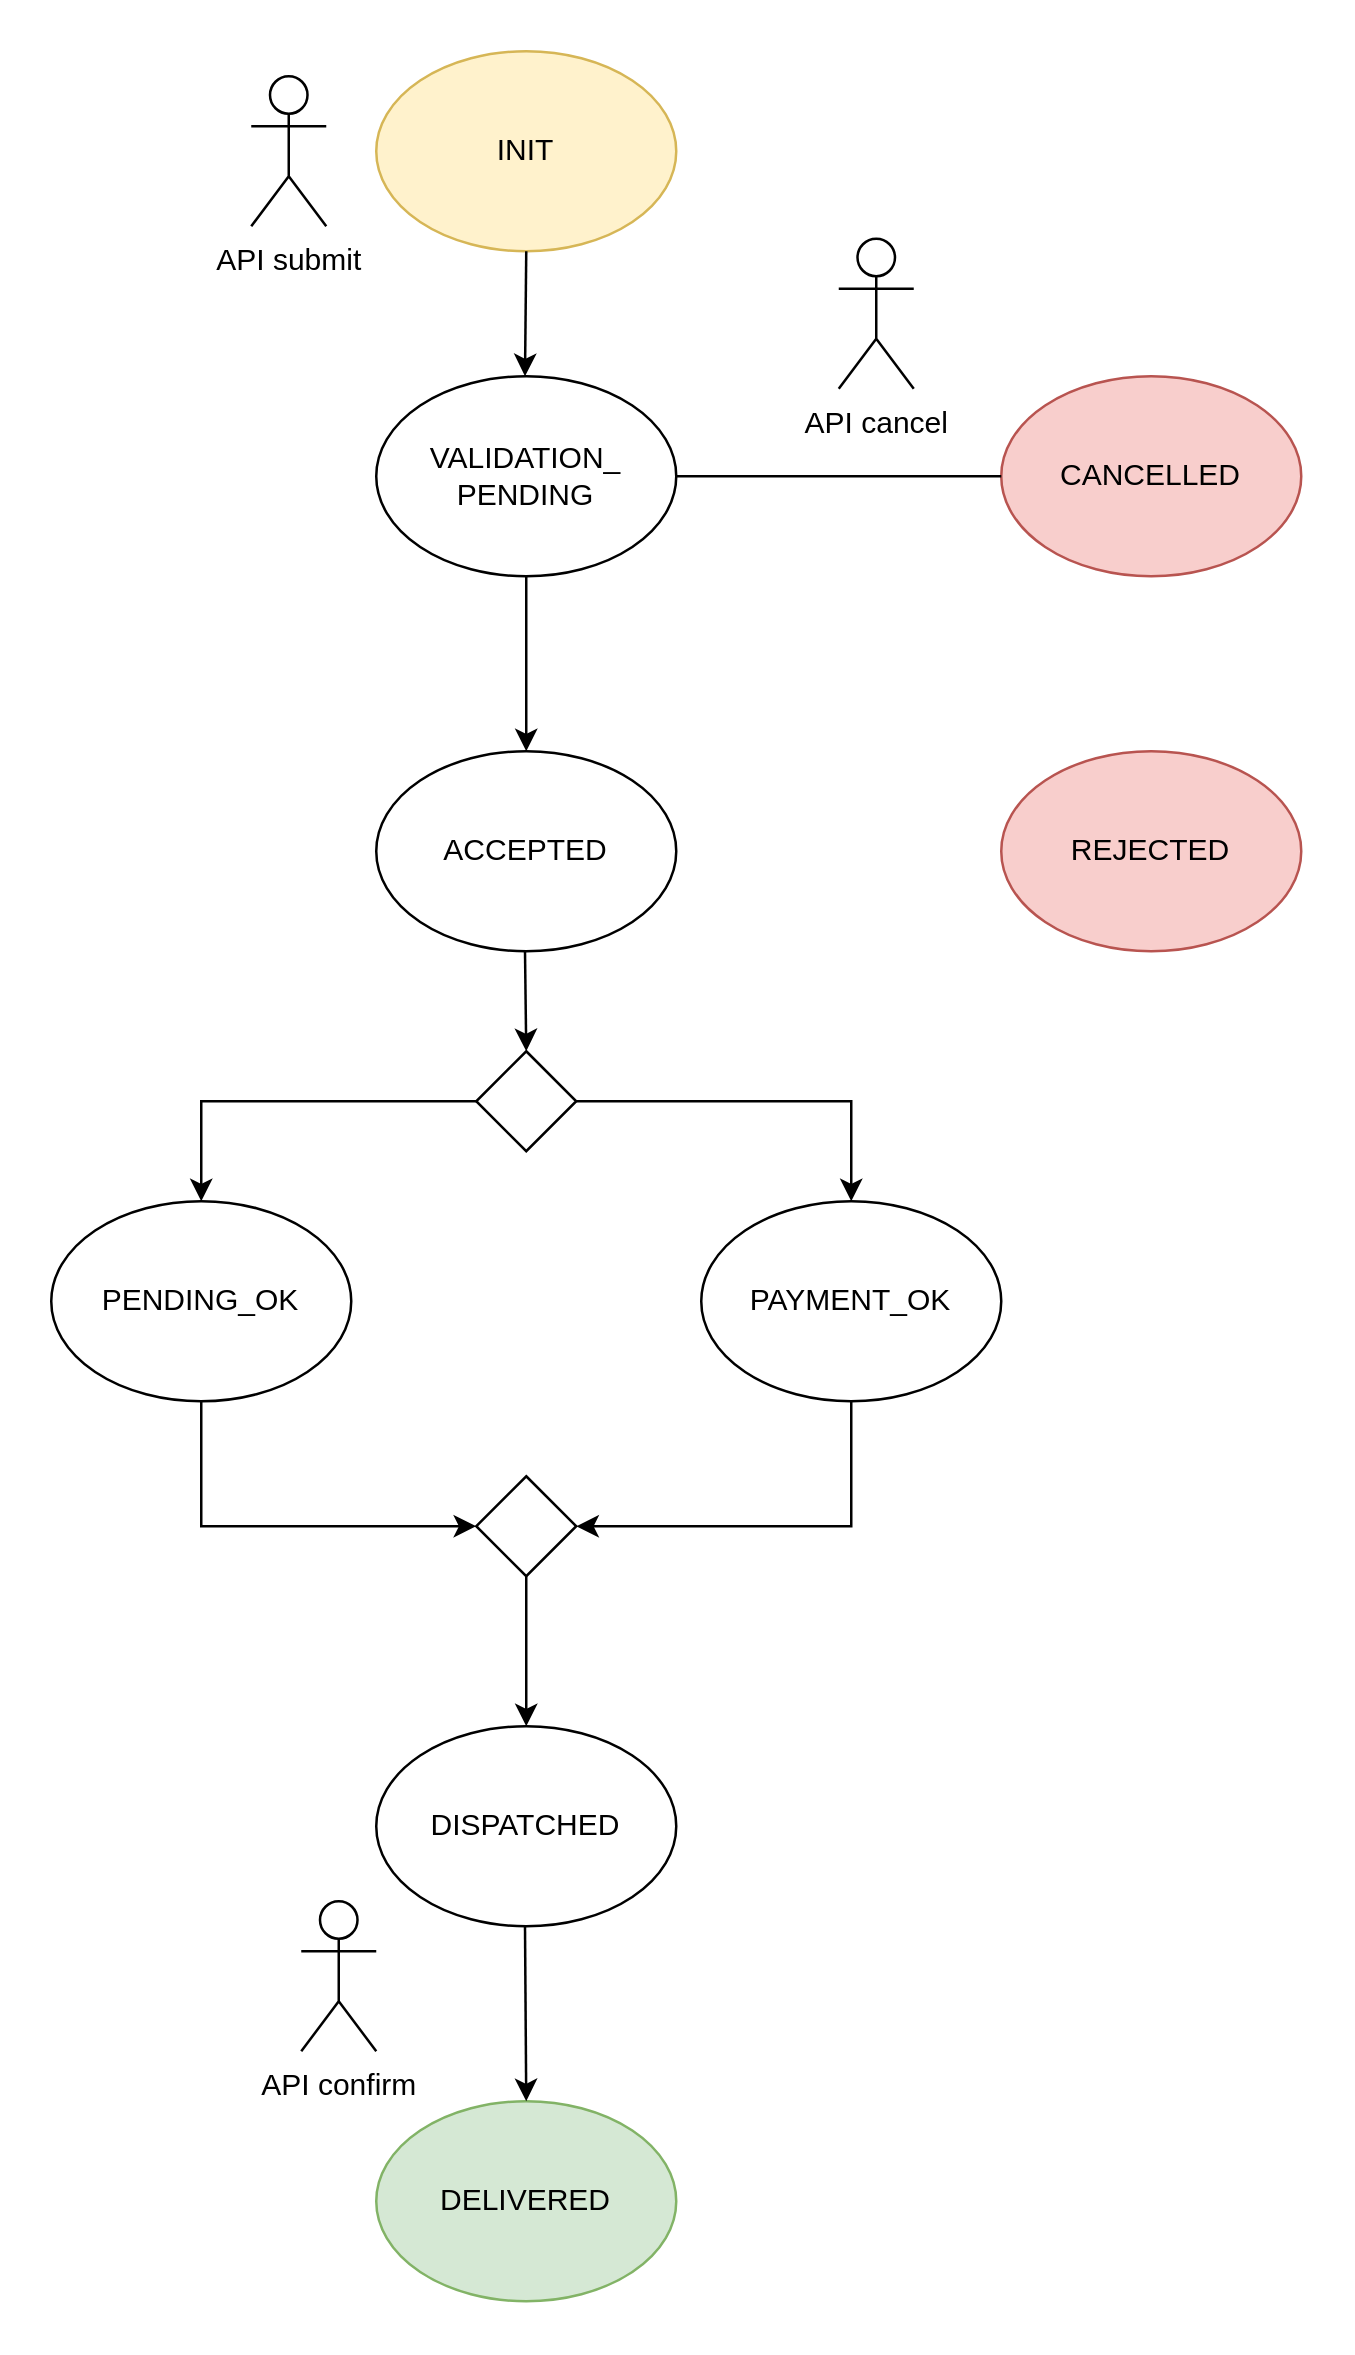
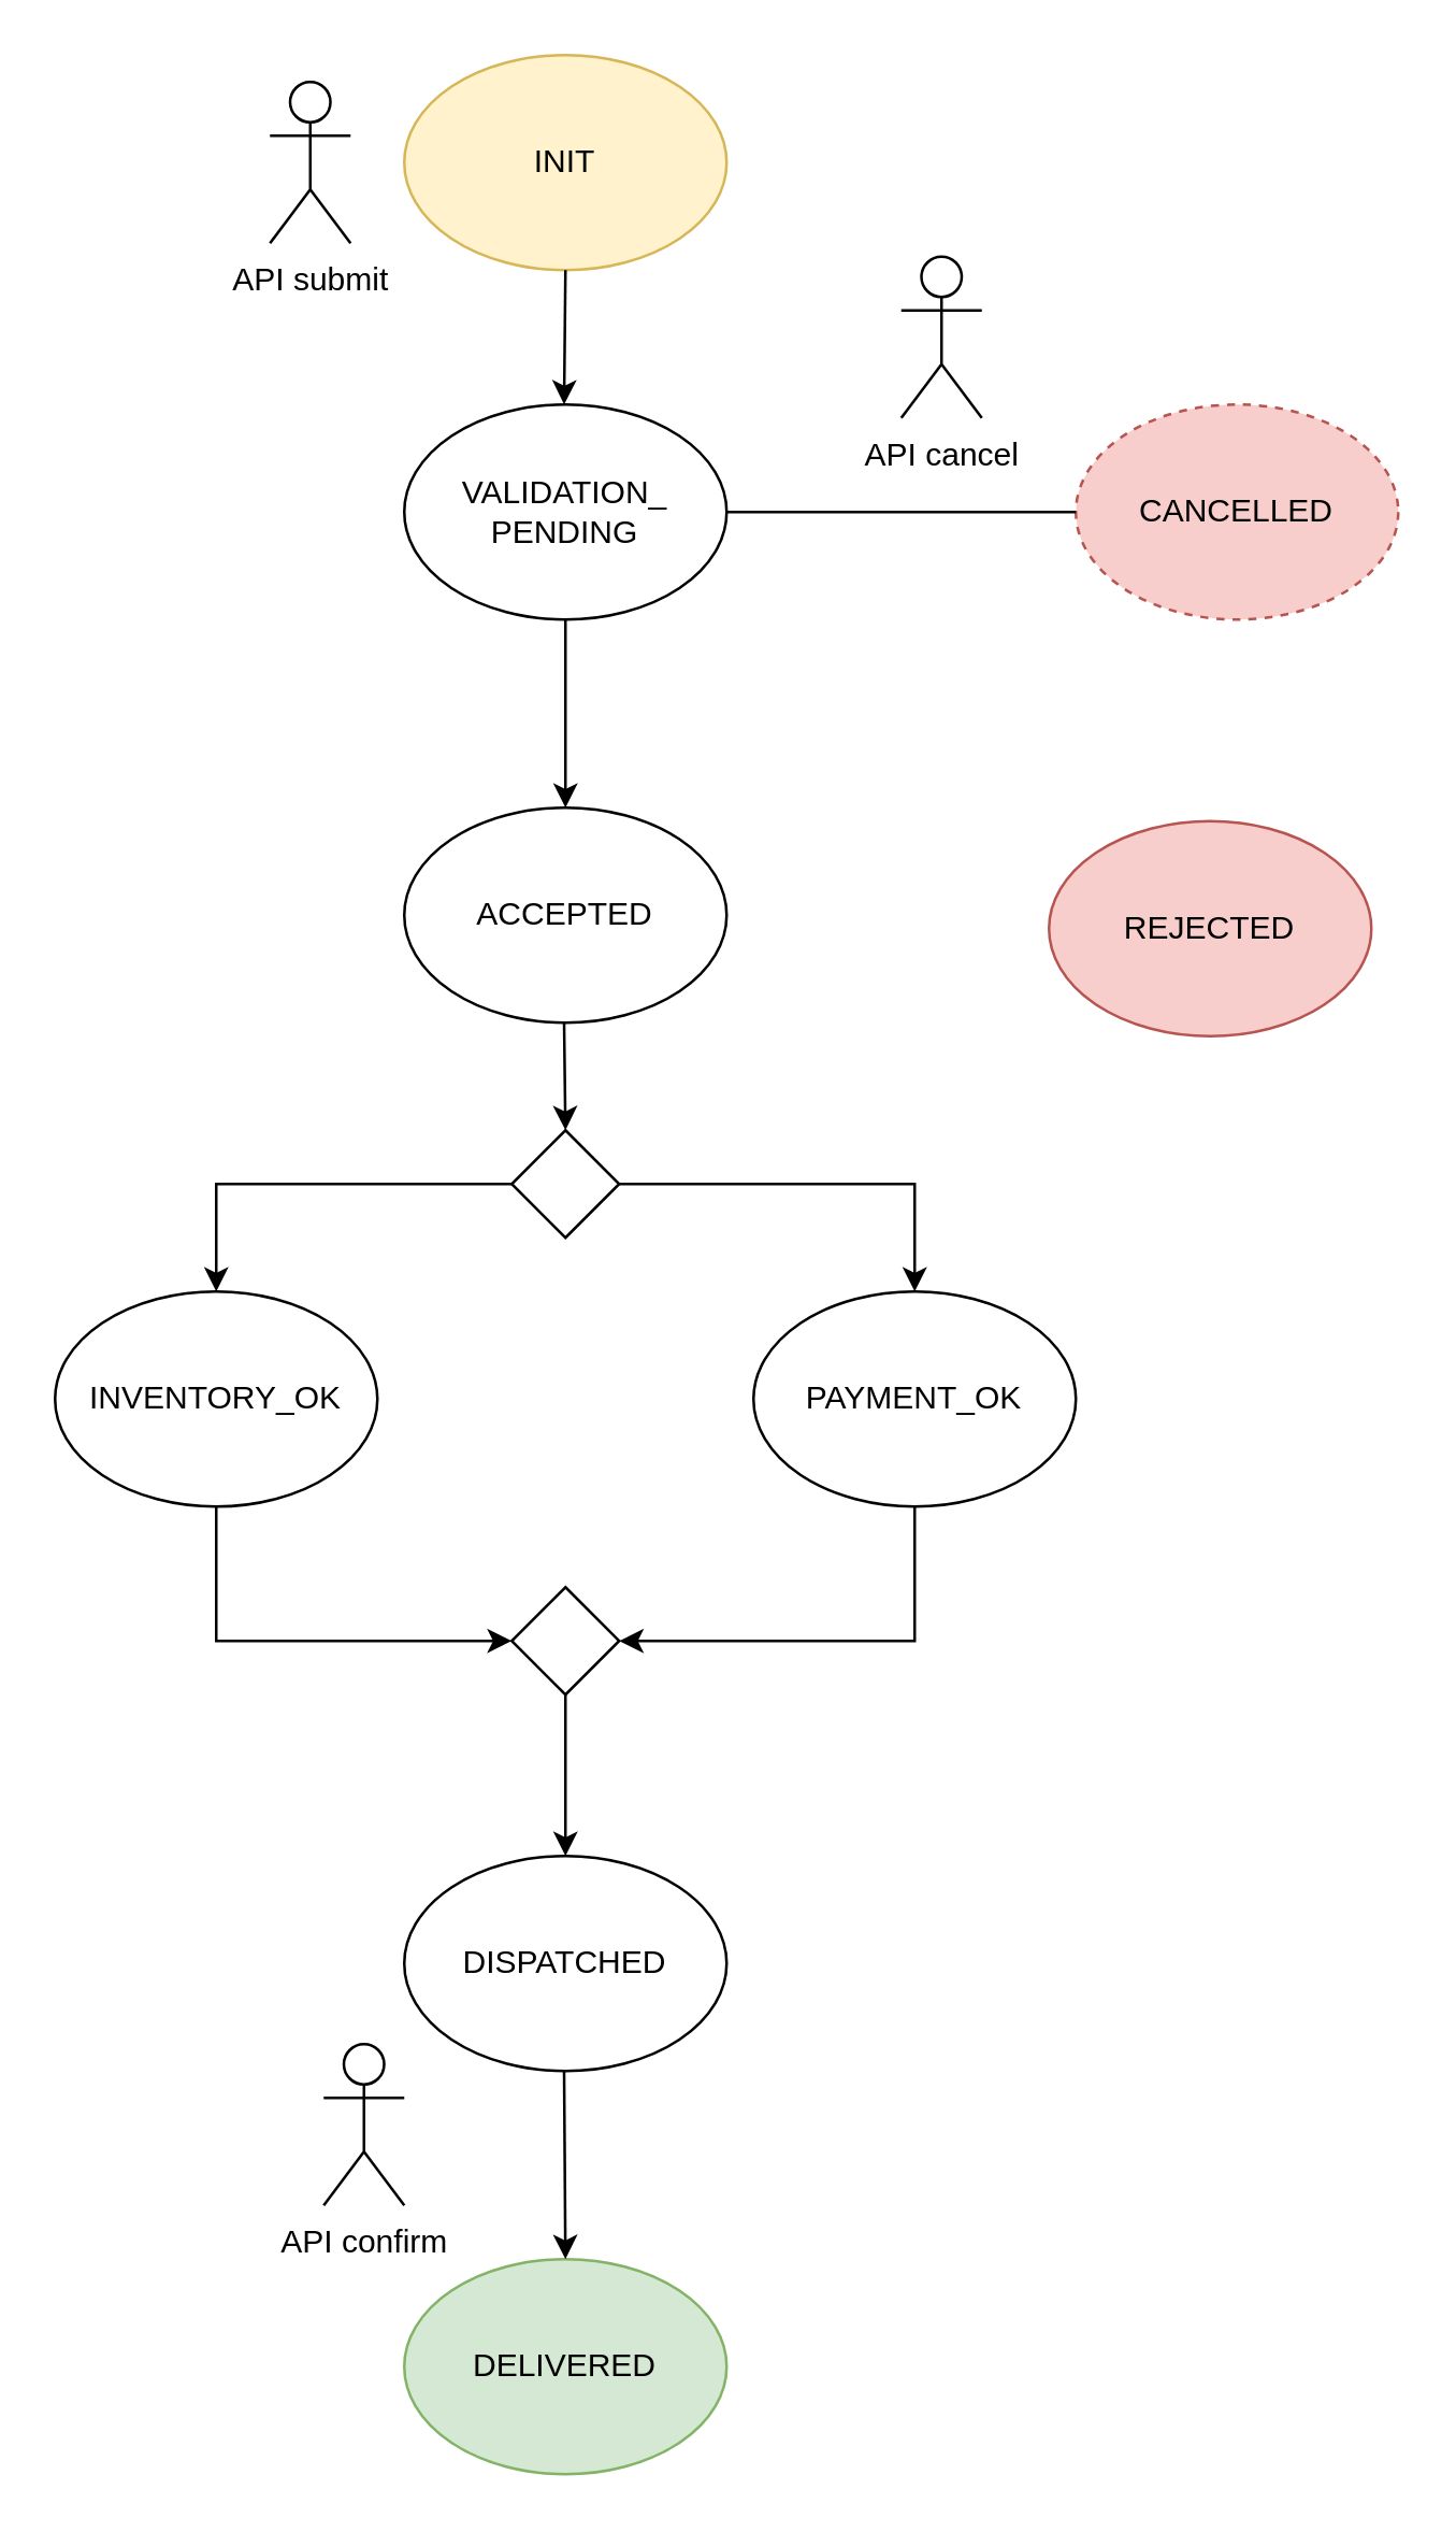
  <mxCell id="0" />
  <mxCell id="1" parent="0" />
  <mxCell id="2" value="VALIDATION_ PENDING" style="ellipse;whiteSpace=wrap;html=1;" vertex="1" parent="1"><mxGeometry x="150" y="150" width="120" height="80" as="geometry" /></mxCell>
  <mxCell id="3" value="DISPATCHED" style="ellipse;whiteSpace=wrap;html=1;" vertex="1" parent="1"><mxGeometry x="150" y="690" width="120" height="80" as="geometry" /></mxCell>
- <mxCell id="4" value="CANCELLED" style="ellipse;whiteSpace=wrap;html=1;fillColor=#f8cecc;strokeColor=#b85450;" vertex="1" parent="1"><mxGeometry x="400" y="150" width="120" height="80" as="geometry" /></mxCell>
- <mxCell id="5" value="REJECTED" style="ellipse;whiteSpace=wrap;html=1;fillColor=#f8cecc;strokeColor=#b85450;" vertex="1" parent="1"><mxGeometry x="400" y="300" width="120" height="80" as="geometry" /></mxCell>
+ <mxCell id="4" value="CANCELLED" style="ellipse;whiteSpace=wrap;html=1;fillColor=#f8cecc;strokeColor=#b85450;dashed=1;" vertex="1" parent="1"><mxGeometry x="400" y="150" width="120" height="80" as="geometry" /></mxCell>
+ <mxCell id="5" value="REJECTED" style="ellipse;whiteSpace=wrap;html=1;fillColor=#f8cecc;strokeColor=#b85450;" vertex="1" parent="1"><mxGeometry x="390" y="305" width="120" height="80" as="geometry" /></mxCell>
  <mxCell id="6" value="DELIVERED" style="ellipse;whiteSpace=wrap;html=1;fillColor=#d5e8d4;strokeColor=#82b366;" vertex="1" parent="1"><mxGeometry x="150" y="840" width="120" height="80" as="geometry" /></mxCell>
  <mxCell id="7" value="" style="endArrow=classic;html=1;rounded=0;exitX=0.5;exitY=1;exitDx=0;exitDy=0;" edge="1" parent="1" source="2"><mxGeometry width="50" height="50" relative="1" as="geometry"><mxPoint x="390" y="480" as="sourcePoint" /><mxPoint x="210" y="300" as="targetPoint" /></mxGeometry></mxCell>
  <mxCell id="8" value="" style="endArrow=classic;html=1;rounded=0;exitX=0.5;exitY=1;exitDx=0;exitDy=0;entryX=0.5;entryY=0;entryDx=0;entryDy=0;" edge="1" parent="1" target="6"><mxGeometry width="50" height="50" relative="1" as="geometry"><mxPoint x="209.5" y="770" as="sourcePoint" /><mxPoint x="209.5" y="840" as="targetPoint" /></mxGeometry></mxCell>
  <mxCell id="9" value="" style="endArrow=none;html=1;rounded=0;exitX=1;exitY=0.5;exitDx=0;exitDy=0;entryX=0;entryY=0.5;entryDx=0;entryDy=0;" edge="1" parent="1" source="2" target="4"><mxGeometry width="50" height="50" relative="1" as="geometry"><mxPoint x="269" y="180" as="sourcePoint" /><mxPoint x="269" y="250" as="targetPoint" /></mxGeometry></mxCell>
  <mxCell id="10" value="API confirm" style="shape=umlActor;verticalLabelPosition=bottom;verticalAlign=top;html=1;outlineConnect=0;" vertex="1" parent="1"><mxGeometry x="120" y="760" width="30" height="60" as="geometry" /></mxCell>
  <mxCell id="11" value="API cancel" style="shape=umlActor;verticalLabelPosition=bottom;verticalAlign=top;html=1;outlineConnect=0;" vertex="1" parent="1"><mxGeometry x="335" y="95" width="30" height="60" as="geometry" /></mxCell>
  <mxCell id="12" value="" style="rhombus;whiteSpace=wrap;html=1;" vertex="1" parent="1"><mxGeometry x="190" y="420" width="40" height="40" as="geometry" /></mxCell>
  <mxCell id="13" value="PAYMENT_OK" style="ellipse;whiteSpace=wrap;html=1;" vertex="1" parent="1"><mxGeometry x="280" y="480" width="120" height="80" as="geometry" /></mxCell>
  <mxCell id="14" value="" style="endArrow=classic;html=1;rounded=0;exitX=0;exitY=0.5;exitDx=0;exitDy=0;entryX=0.5;entryY=0;entryDx=0;entryDy=0;" edge="1" parent="1" source="12"><mxGeometry width="50" height="50" relative="1" as="geometry"><mxPoint x="190" y="440" as="sourcePoint" /><mxPoint x="80" y="480" as="targetPoint" /><Array as="points"><mxPoint x="80" y="440" /></Array></mxGeometry></mxCell>
  <mxCell id="15" value="" style="endArrow=classic;html=1;rounded=0;exitX=1;exitY=0.5;exitDx=0;exitDy=0;entryX=0.5;entryY=0;entryDx=0;entryDy=0;" edge="1" parent="1" source="12" target="13"><mxGeometry width="50" height="50" relative="1" as="geometry"><mxPoint x="220" y="450" as="sourcePoint" /><mxPoint x="220.5" y="520" as="targetPoint" /><Array as="points"><mxPoint x="340" y="440" /></Array></mxGeometry></mxCell>
  <mxCell id="16" value="" style="endArrow=classic;html=1;rounded=0;exitX=0.5;exitY=1;exitDx=0;exitDy=0;startArrow=none;" edge="1" parent="1"><mxGeometry width="50" height="50" relative="1" as="geometry"><mxPoint x="210" y="630" as="sourcePoint" /><mxPoint x="210" y="690" as="targetPoint" /></mxGeometry></mxCell>
  <mxCell id="17" value="API submit" style="shape=umlActor;verticalLabelPosition=bottom;verticalAlign=top;html=1;outlineConnect=0;" vertex="1" parent="1"><mxGeometry x="100" y="30" width="30" height="60" as="geometry" /></mxCell>
  <mxCell id="18" value="INIT" style="ellipse;whiteSpace=wrap;html=1;fillColor=#fff2cc;strokeColor=#d6b656;" vertex="1" parent="1"><mxGeometry x="150" y="20" width="120" height="80" as="geometry" /></mxCell>
  <mxCell id="19" value="" style="endArrow=classic;html=1;rounded=0;" edge="1" parent="1"><mxGeometry width="50" height="50" relative="1" as="geometry"><mxPoint x="210" y="100" as="sourcePoint" /><mxPoint x="209.5" y="150" as="targetPoint" /></mxGeometry></mxCell>
  <mxCell id="20" value="ACCEPTED" style="ellipse;whiteSpace=wrap;html=1;" vertex="1" parent="1"><mxGeometry x="150" y="300" width="120" height="80" as="geometry" /></mxCell>
  <mxCell id="21" value="" style="endArrow=classic;html=1;rounded=0;exitX=0.5;exitY=1;exitDx=0;exitDy=0;entryX=0.5;entryY=0;entryDx=0;entryDy=0;" edge="1" parent="1" target="12"><mxGeometry width="50" height="50" relative="1" as="geometry"><mxPoint x="209.5" y="380" as="sourcePoint" /><mxPoint x="210" y="410" as="targetPoint" /></mxGeometry></mxCell>
- <mxCell id="22" value="PENDING_OK" style="ellipse;whiteSpace=wrap;html=1;" vertex="1" parent="1"><mxGeometry x="20" y="480" width="120" height="80" as="geometry" /></mxCell>
+ <mxCell id="22" value="INVENTORY_OK" style="ellipse;whiteSpace=wrap;html=1;" vertex="1" parent="1"><mxGeometry x="20" y="480" width="120" height="80" as="geometry" /></mxCell>
  <mxCell id="23" value="" style="rhombus;whiteSpace=wrap;html=1;" vertex="1" parent="1"><mxGeometry x="190" y="590" width="40" height="40" as="geometry" /></mxCell>
  <mxCell id="24" value="" style="endArrow=classic;html=1;rounded=0;exitX=0.5;exitY=1;exitDx=0;exitDy=0;entryX=0;entryY=0.5;entryDx=0;entryDy=0;" edge="1" parent="1" source="22" target="23"><mxGeometry width="50" height="50" relative="1" as="geometry"><mxPoint x="70" y="740" as="sourcePoint" /><mxPoint x="-40" y="780" as="targetPoint" /><Array as="points"><mxPoint x="80" y="610" /></Array></mxGeometry></mxCell>
  <mxCell id="25" value="" style="endArrow=classic;html=1;rounded=0;exitX=0.5;exitY=1;exitDx=0;exitDy=0;entryX=1;entryY=0.5;entryDx=0;entryDy=0;" edge="1" parent="1" source="13" target="23"><mxGeometry width="50" height="50" relative="1" as="geometry"><mxPoint x="340" y="700" as="sourcePoint" /><mxPoint x="450" y="760" as="targetPoint" /><Array as="points"><mxPoint x="340" y="610" /></Array></mxGeometry></mxCell>
